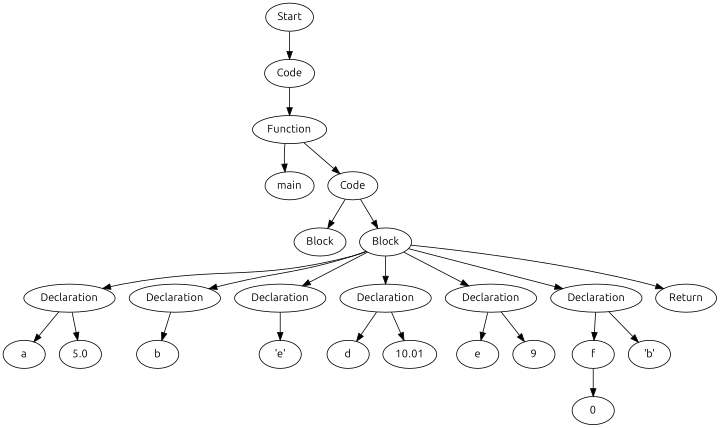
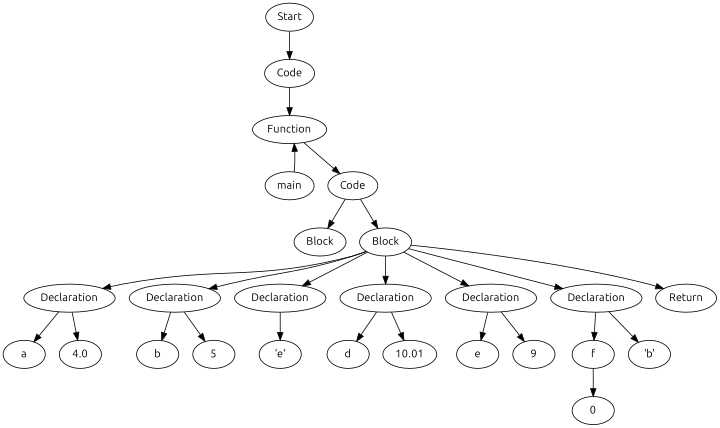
  digraph {
    fontname=Ubuntu
    node [fontname=Ubuntu]
    edge [fontname=Ubuntu]
    n1 [label=Start]
    n2 [label=Code]
    n3 [label=Function]
    n4 [label=main]
    n5 [label=Code]
    n6 [label=Block]
    n7 [label=Block]
    n8 [label=Declaration]
    n9 [label=Declaration]
    n10 [label=Declaration]
    n11 [label=Declaration]
    n12 [label=Declaration]
    n13 [label=Declaration]
    n14 [label=Return]
    n15 [label=a]
-   n16 [label=5.0]
+   n16 [label=4.0]
    n17 [label=b]
+   n18 [label=5]
    n19 [label="'e'"]
    n20 [label=d]
    n21 [label=10.01]
    n22 [label=e]
    n23 [label=9]
    n24 [label=f]
    n25 [label="'b'"]
    n26 [label=0]
    n1 -> n2
    n2 -> n3
-   n3 -> n4
+   n4 -> n3
    n3 -> n5
    n5 -> n6
    n5 -> n7
    n7 -> n8
    n7 -> n9
    n7 -> n10
    n7 -> n11
    n7 -> n12
    n7 -> n13
    n7 -> n14
    n8 -> n15
    n8 -> n16
    n9 -> n17
+   n9 -> n18
    n10 -> n19
    n11 -> n20
    n11 -> n21
    n12 -> n22
    n12 -> n23
    n13 -> n24
    n13 -> n25
    n24 -> n26
  }
